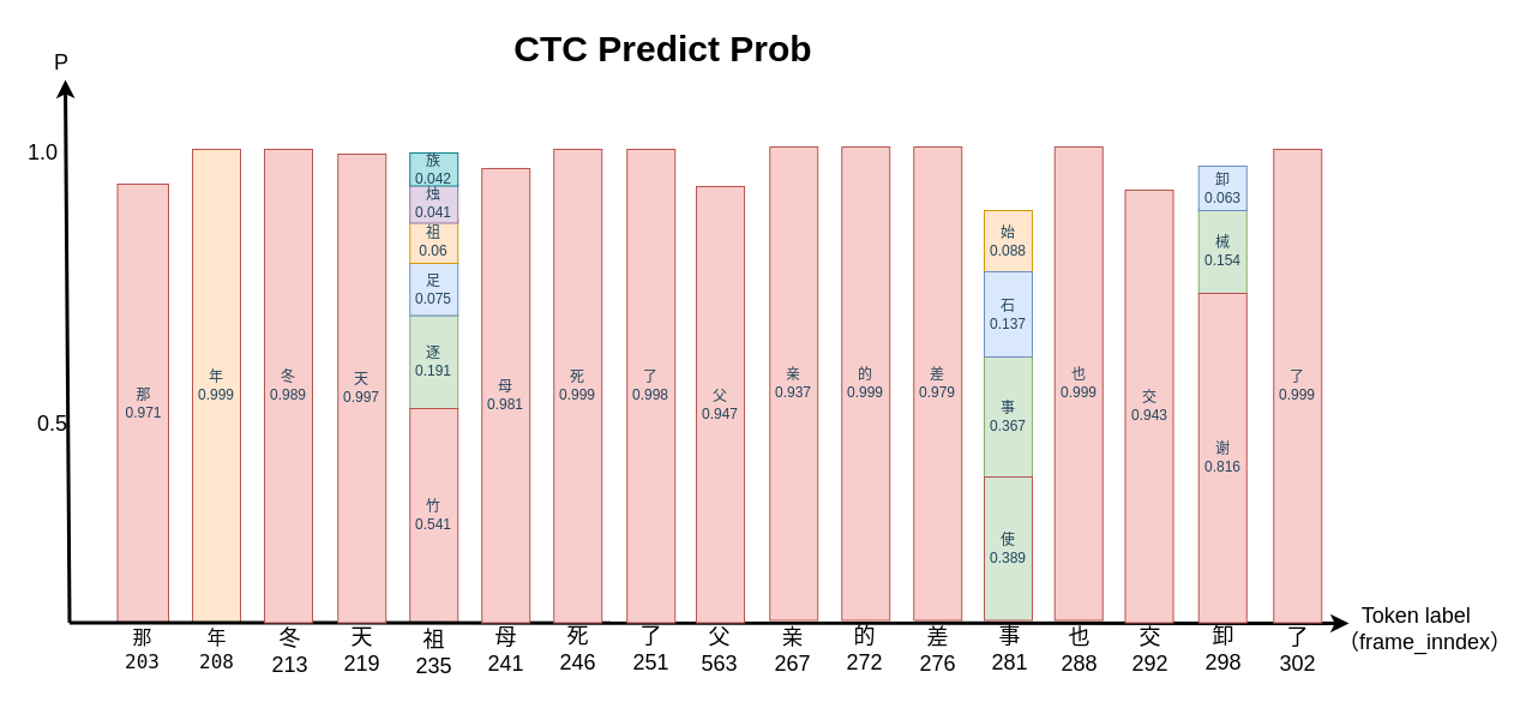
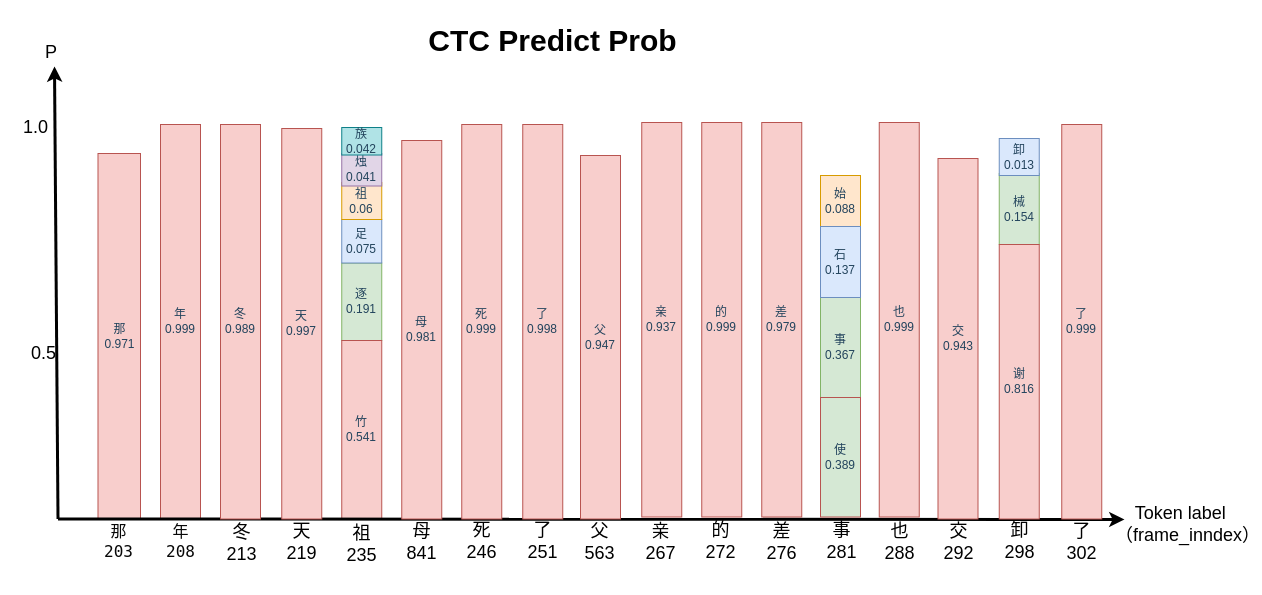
  <mxCell id="0" />
  <mxCell id="1" parent="0" />
  <mxCell id="2" value="&lt;div&gt;&lt;font color=&quot;#23445D&quot;&gt;逐&lt;/font&gt;&lt;/div&gt;&lt;div&gt;&lt;font color=&quot;#23445D&quot;&gt;0.191&lt;br&gt;&lt;/font&gt;&lt;/div&gt;" style="whiteSpace=wrap;fillColor=#d5e8d4;gradientDirection=east;strokeColor=#82b366;html=1;" parent="1" vertex="1"><mxGeometry x="341.25" y="262.5" width="40" height="77.5" as="geometry" /></mxCell>
  <mxCell id="3" value="" style="edgeStyle=none;html=1;fontColor=#000000;strokeWidth=3;strokeColor=#000000;entryX=1.133;entryY=0.015;entryDx=0;entryDy=0;entryPerimeter=0;" parent="1" edge="1" target="14"><mxGeometry width="100" height="100" relative="1" as="geometry"><mxPoint x="57.5" y="518.5" as="sourcePoint" /><mxPoint x="57.5" y="38.5" as="targetPoint" /></mxGeometry></mxCell>
  <mxCell id="4" value="&lt;div&gt;&lt;font color=&quot;#23445D&quot;&gt;那&lt;br&gt;&lt;/font&gt;&lt;/div&gt;&lt;div&gt;&lt;font color=&quot;#23445D&quot;&gt;0.971&lt;/font&gt;&lt;/div&gt;" style="whiteSpace=wrap;fillColor=#f8cecc;gradientDirection=east;strokeColor=#b85450;html=1;fontColor=#23445d;" parent="1" vertex="1"><mxGeometry x="97.5" y="153" width="42.5" height="365.5" as="geometry" /></mxCell>
  <mxCell id="5" value="&lt;div&gt;&lt;font color=&quot;#23445D&quot;&gt;足&lt;/font&gt;&lt;/div&gt;&lt;div&gt;&lt;font color=&quot;#23445D&quot;&gt;0.075&lt;br&gt;&lt;/font&gt;&lt;/div&gt;" style="whiteSpace=wrap;fillColor=#dae8fc;gradientDirection=east;strokeColor=#6c8ebf;html=1;" parent="1" vertex="1"><mxGeometry x="341.25" y="219" width="40" height="43.5" as="geometry" /></mxCell>
- <mxCell id="6" value="&lt;div&gt;&lt;font color=&quot;#23445D&quot;&gt;年&lt;/font&gt;&lt;/div&gt;&lt;div&gt;&lt;font color=&quot;#23445D&quot;&gt;0.999&lt;br&gt;&lt;/font&gt;&lt;/div&gt;" style="whiteSpace=wrap;fillColor=#ffe6cc;gradientDirection=east;strokeColor=#b85450;html=1;" parent="1" vertex="1"><mxGeometry x="160" y="124" width="40" height="394.5" as="geometry" /></mxCell>
+ <mxCell id="6" value="&lt;div&gt;&lt;font color=&quot;#23445D&quot;&gt;年&lt;/font&gt;&lt;/div&gt;&lt;div&gt;&lt;font color=&quot;#23445D&quot;&gt;0.999&lt;br&gt;&lt;/font&gt;&lt;/div&gt;" style="whiteSpace=wrap;fillColor=#f8cecc;gradientDirection=east;strokeColor=#b85450;html=1;" parent="1" vertex="1"><mxGeometry x="160" y="124" width="40" height="394.5" as="geometry" /></mxCell>
  <mxCell id="7" value="&lt;div&gt;&lt;font color=&quot;#23445D&quot;&gt;竹&lt;/font&gt;&lt;/div&gt;&lt;div&gt;&lt;font color=&quot;#23445D&quot;&gt;0.541&lt;br&gt;&lt;/font&gt;&lt;/div&gt;" style="whiteSpace=wrap;fillColor=#f8cecc;gradientDirection=east;strokeColor=#b85450;html=1;" parent="1" vertex="1"><mxGeometry x="341.25" y="340" width="40" height="178.5" as="geometry" /></mxCell>
  <mxCell id="8" value="" style="edgeStyle=none;html=1;fontColor=#000000;strokeWidth=3;strokeColor=#000000;" parent="1" edge="1"><mxGeometry width="100" height="100" relative="1" as="geometry"><mxPoint x="57.5" y="518.5" as="sourcePoint" /><mxPoint x="1124" y="519" as="targetPoint" /></mxGeometry></mxCell>
  <mxCell id="9" value="&lt;div&gt;&amp;nbsp;&amp;nbsp;&amp;nbsp; Token label&lt;/div&gt;&lt;div&gt;（frame_inndex）&lt;br&gt;&lt;/div&gt;" style="text;spacingTop=-5;html=1;fontSize=18;fontStyle=0;points=[];strokeColor=none;" parent="1" vertex="1"><mxGeometry x="1113" y="500.5" width="80" height="20" as="geometry" /></mxCell>
  <mxCell id="10" value="&lt;pre style=&quot;background-color:#ffffff;color:#080808;font-family:'DejaVu Sans Mono',monospace;font-size:12.0pt;&quot;&gt;那&lt;br&gt;203&lt;br&gt;&lt;/pre&gt;" style="text;spacingTop=-5;align=center;verticalAlign=middle;fontStyle=0;html=1;fontSize=18;points=[];strokeColor=none;" parent="1" vertex="1"><mxGeometry x="97.5" y="520.5" width="41.25" height="45.5" as="geometry" /></mxCell>
  <mxCell id="11" value="&lt;pre style=&quot;background-color:#ffffff;color:#080808;font-family:'DejaVu Sans Mono',monospace;font-size:12.0pt;&quot;&gt;年&lt;br&gt;208&lt;br&gt;&lt;/pre&gt;" style="text;spacingTop=-5;align=center;verticalAlign=middle;fontStyle=0;html=1;fontSize=18;points=[];strokeColor=none;" parent="1" vertex="1"><mxGeometry x="160" y="518.5" width="40" height="49.5" as="geometry" /></mxCell>
  <mxCell id="12" value="P" style="text;spacingTop=-5;html=1;fontSize=18;fontStyle=0;points=[]" parent="1" vertex="1"><mxGeometry x="43" y="40" width="80" height="20" as="geometry" /></mxCell>
  <mxCell id="13" value="0.5" style="text;spacingTop=-5;align=center;verticalAlign=middle;fontStyle=0;html=1;fontSize=18;points=[]" parent="1" vertex="1"><mxGeometry x="27.5" y="290" width="30" height="130.0" as="geometry" /></mxCell>
  <mxCell id="14" value="1.0" style="text;spacingTop=-5;align=center;verticalAlign=middle;fontStyle=0;html=1;fontSize=18;points=[]" parent="1" vertex="1"><mxGeometry x="20" y="64" width="30" height="130.0" as="geometry" /></mxCell>
  <mxCell id="15" value="CTC Predict Prob" style="text;spacingTop=-5;align=center;verticalAlign=middle;fontSize=30;fontStyle=1;html=1;points=[]" parent="1" vertex="1"><mxGeometry x="147" y="20" width="810" height="45" as="geometry" /></mxCell>
  <mxCell id="16" value="&lt;div&gt;冬&lt;/div&gt;&lt;div&gt;213&lt;/div&gt;" style="text;spacingTop=-5;align=center;verticalAlign=middle;fontStyle=0;html=1;fontSize=18;points=[];strokeColor=none;" vertex="1" parent="1"><mxGeometry x="220" y="518.5" width="42.5" height="53.5" as="geometry" /></mxCell>
  <mxCell id="17" value="&lt;div&gt;天&lt;/div&gt;&lt;div&gt;219&lt;br&gt;&lt;/div&gt;" style="text;spacingTop=-5;align=center;verticalAlign=middle;fontStyle=0;html=1;fontSize=18;points=[];strokeColor=none;" vertex="1" parent="1"><mxGeometry x="280" y="520.5" width="42.5" height="47.5" as="geometry" /></mxCell>
  <mxCell id="18" value="&lt;font color=&quot;#23445D&quot;&gt;冬&lt;br&gt;&lt;/font&gt;&lt;div&gt;&lt;font color=&quot;#23445D&quot;&gt;0.989&lt;br&gt;&lt;/font&gt;&lt;/div&gt;" style="whiteSpace=wrap;fillColor=#f8cecc;gradientDirection=east;strokeColor=#b85450;html=1;" vertex="1" parent="1"><mxGeometry x="220" y="124" width="40" height="394.5" as="geometry" /></mxCell>
  <mxCell id="19" value="&lt;font color=&quot;#23445D&quot;&gt;天&lt;/font&gt;&lt;div&gt;&lt;font color=&quot;#23445D&quot;&gt;0.997&lt;br&gt;&lt;/font&gt;&lt;/div&gt;" style="whiteSpace=wrap;fillColor=#f8cecc;gradientDirection=east;strokeColor=#b85450;html=1;" vertex="1" parent="1"><mxGeometry x="281.25" y="128" width="40" height="390.5" as="geometry" /></mxCell>
  <mxCell id="20" value="&lt;div&gt;祖&lt;/div&gt;&lt;div&gt;235&lt;br&gt;&lt;/div&gt;" style="text;spacingTop=-5;align=center;verticalAlign=middle;fontStyle=0;html=1;fontSize=18;points=[];strokeColor=none;" vertex="1" parent="1"><mxGeometry x="340" y="520.5" width="42.5" height="52.5" as="geometry" /></mxCell>
- <mxCell id="21" value="&lt;div&gt;母&lt;/div&gt;&lt;div&gt;241&lt;br&gt;&lt;/div&gt;" style="text;spacingTop=-5;align=center;verticalAlign=middle;fontStyle=0;html=1;fontSize=18;points=[];strokeColor=none;" vertex="1" parent="1"><mxGeometry x="400" y="520.5" width="42.5" height="48.5" as="geometry" /></mxCell>
+ <mxCell id="21" value="&lt;div&gt;母&lt;/div&gt;&lt;div&gt;841&lt;br&gt;&lt;/div&gt;" style="text;spacingTop=-5;align=center;verticalAlign=middle;fontStyle=0;html=1;fontSize=18;points=[];strokeColor=none;" vertex="1" parent="1"><mxGeometry x="400" y="520.5" width="42.5" height="48.5" as="geometry" /></mxCell>
  <mxCell id="22" value="&lt;div&gt;母&lt;br&gt;&lt;/div&gt;&lt;div&gt;0.981&lt;br&gt;&lt;/div&gt;" style="whiteSpace=wrap;fillColor=#f8cecc;gradientDirection=east;strokeColor=#b85450;html=1;fontColor=#23445d;" vertex="1" parent="1"><mxGeometry x="401.25" y="140" width="40" height="378.5" as="geometry" /></mxCell>
  <mxCell id="23" value="&lt;div&gt;死&lt;/div&gt;&lt;div&gt;246&lt;br&gt;&lt;/div&gt;" style="text;spacingTop=-5;align=center;verticalAlign=middle;fontStyle=0;html=1;fontSize=18;points=[];strokeColor=none;" vertex="1" parent="1"><mxGeometry x="460" y="520.5" width="42.5" height="46.5" as="geometry" /></mxCell>
  <mxCell id="24" value="&lt;div&gt;死&lt;/div&gt;&lt;div&gt;0.999&lt;br&gt;&lt;/div&gt;" style="whiteSpace=wrap;fillColor=#f8cecc;gradientDirection=east;strokeColor=#b85450;html=1;fontColor=#23445d;" vertex="1" parent="1"><mxGeometry x="461.25" y="124" width="40" height="394.5" as="geometry" /></mxCell>
  <mxCell id="25" value="&lt;div&gt;了&lt;/div&gt;&lt;div&gt;251&lt;br&gt;&lt;/div&gt;" style="text;spacingTop=-5;align=center;verticalAlign=middle;fontStyle=0;html=1;fontSize=18;points=[];strokeColor=none;" vertex="1" parent="1"><mxGeometry x="521" y="520.5" width="42.5" height="46.5" as="geometry" /></mxCell>
  <mxCell id="26" value="&lt;div&gt;了&lt;br&gt;&lt;/div&gt;&lt;div&gt;0.998&lt;br&gt;&lt;/div&gt;" style="whiteSpace=wrap;fillColor=#f8cecc;gradientDirection=east;strokeColor=#b85450;html=1;fontColor=#23445d;" vertex="1" parent="1"><mxGeometry x="522.25" y="124" width="40" height="394.5" as="geometry" /></mxCell>
  <mxCell id="27" value="&lt;div&gt;父&lt;/div&gt;&lt;div&gt;563&lt;br&gt;&lt;/div&gt;" style="text;spacingTop=-5;align=center;verticalAlign=middle;fontStyle=0;html=1;fontSize=18;points=[];strokeColor=none;" vertex="1" parent="1"><mxGeometry x="577.5" y="520.5" width="42.5" height="48.5" as="geometry" /></mxCell>
  <mxCell id="28" value="&lt;div&gt;父&lt;/div&gt;&lt;div&gt;0.947&lt;br&gt;&lt;/div&gt;" style="whiteSpace=wrap;fillColor=#f8cecc;gradientDirection=east;strokeColor=#b85450;html=1;fontColor=#23445d;" vertex="1" parent="1"><mxGeometry x="580" y="155" width="40" height="363.5" as="geometry" /></mxCell>
  <mxCell id="29" value="&lt;div&gt;亲&lt;/div&gt;&lt;div&gt;267&lt;br&gt;&lt;/div&gt;" style="text;spacingTop=-5;align=center;verticalAlign=middle;fontStyle=0;html=1;fontSize=18;points=[];strokeColor=none;" vertex="1" parent="1"><mxGeometry x="638.75" y="520.5" width="42.5" height="48.5" as="geometry" /></mxCell>
  <mxCell id="30" value="&lt;div&gt;亲&lt;br&gt;&lt;/div&gt;&lt;div&gt;0.937&lt;br&gt;&lt;/div&gt;" style="whiteSpace=wrap;fillColor=#f8cecc;gradientDirection=east;strokeColor=#b85450;html=1;fontColor=#23445d;" vertex="1" parent="1"><mxGeometry x="641.25" y="122" width="40" height="394.5" as="geometry" /></mxCell>
  <mxCell id="31" value="&lt;div&gt;的&lt;/div&gt;&lt;div&gt;272&lt;br&gt;&lt;/div&gt;" style="text;spacingTop=-5;align=center;verticalAlign=middle;fontStyle=0;html=1;fontSize=18;points=[];strokeColor=none;" vertex="1" parent="1"><mxGeometry x="698.75" y="520.5" width="42.5" height="46.5" as="geometry" /></mxCell>
  <mxCell id="32" value="&lt;div&gt;的&lt;/div&gt;&lt;div&gt;0.999&lt;br&gt;&lt;/div&gt;" style="whiteSpace=wrap;fillColor=#f8cecc;gradientDirection=east;strokeColor=#b85450;html=1;fontColor=#23445d;" vertex="1" parent="1"><mxGeometry x="701.25" y="122" width="40" height="394.5" as="geometry" /></mxCell>
  <mxCell id="33" value="&lt;div&gt;差&lt;/div&gt;&lt;div&gt;276&lt;br&gt;&lt;/div&gt;" style="text;spacingTop=-5;align=center;verticalAlign=middle;fontStyle=0;html=1;fontSize=18;points=[];strokeColor=none;" vertex="1" parent="1"><mxGeometry x="760" y="518.5" width="42.5" height="52.5" as="geometry" /></mxCell>
  <mxCell id="34" value="&lt;div&gt;差&lt;br&gt;&lt;/div&gt;&lt;div&gt;0.979&lt;br&gt;&lt;/div&gt;" style="whiteSpace=wrap;fillColor=#f8cecc;gradientDirection=east;strokeColor=#b85450;html=1;fontColor=#23445d;" vertex="1" parent="1"><mxGeometry x="761.25" y="122" width="40" height="394.5" as="geometry" /></mxCell>
  <mxCell id="35" value="&lt;div&gt;事&lt;/div&gt;&lt;div&gt;281&lt;br&gt;&lt;/div&gt;" style="text;spacingTop=-5;align=center;verticalAlign=middle;fontStyle=0;html=1;fontSize=18;points=[];strokeColor=none;" vertex="1" parent="1"><mxGeometry x="820" y="520.5" width="42.5" height="45.5" as="geometry" /></mxCell>
  <mxCell id="36" value="&lt;div&gt;也&lt;/div&gt;&lt;div&gt;288&lt;br&gt;&lt;/div&gt;" style="text;spacingTop=-5;align=center;verticalAlign=middle;fontStyle=0;html=1;fontSize=18;points=[];strokeColor=none;" vertex="1" parent="1"><mxGeometry x="877.5" y="518.5" width="42.5" height="52.5" as="geometry" /></mxCell>
  <mxCell id="37" value="&lt;div&gt;也&lt;br&gt;&lt;/div&gt;&lt;div&gt;0.999&lt;br&gt;&lt;/div&gt;" style="whiteSpace=wrap;fillColor=#f8cecc;gradientDirection=east;strokeColor=#b85450;html=1;fontColor=#23445d;" vertex="1" parent="1"><mxGeometry x="878.75" y="122" width="40" height="394.5" as="geometry" /></mxCell>
  <mxCell id="38" value="&lt;div&gt;交&lt;/div&gt;&lt;div&gt;292&lt;br&gt;&lt;/div&gt;" style="text;spacingTop=-5;align=center;verticalAlign=middle;fontStyle=0;html=1;fontSize=18;points=[];strokeColor=none;" vertex="1" parent="1"><mxGeometry x="936.25" y="520.5" width="42.5" height="47.5" as="geometry" /></mxCell>
  <mxCell id="39" value="&lt;div&gt;交&lt;/div&gt;&lt;div&gt;0.943&lt;br&gt;&lt;/div&gt;" style="whiteSpace=wrap;fillColor=#f8cecc;gradientDirection=east;strokeColor=#b85450;html=1;fontColor=#23445d;" vertex="1" parent="1"><mxGeometry x="937.5" y="158" width="40" height="360.5" as="geometry" /></mxCell>
  <mxCell id="40" value="&lt;div&gt;卸&lt;/div&gt;&lt;div&gt;298&lt;br&gt;&lt;/div&gt;" style="text;spacingTop=-5;align=center;verticalAlign=middle;fontStyle=0;html=1;fontSize=18;points=[];strokeColor=none;" vertex="1" parent="1"><mxGeometry x="997.5" y="518.5" width="42.5" height="50.5" as="geometry" /></mxCell>
  <mxCell id="41" value="&lt;div&gt;了&lt;/div&gt;&lt;div&gt;302&lt;br&gt;&lt;/div&gt;" style="text;spacingTop=-5;align=center;verticalAlign=middle;fontStyle=0;html=1;fontSize=18;points=[];strokeColor=none;" vertex="1" parent="1"><mxGeometry x="1060" y="520.5" width="42.5" height="47.5" as="geometry" /></mxCell>
  <mxCell id="42" value="&lt;div&gt;了&lt;br&gt;&lt;/div&gt;&lt;div&gt;0.999&lt;br&gt;&lt;/div&gt;" style="whiteSpace=wrap;fillColor=#f8cecc;gradientDirection=east;strokeColor=#b85450;html=1;fontColor=#23445d;" vertex="1" parent="1"><mxGeometry x="1061.25" y="124" width="40" height="394.5" as="geometry" /></mxCell>
  <mxCell id="43" value="&lt;div&gt;&lt;font color=&quot;#23445D&quot;&gt;祖&lt;br&gt;&lt;/font&gt;&lt;/div&gt;&lt;div&gt;&lt;font color=&quot;#23445D&quot;&gt;0.06&lt;br&gt;&lt;/font&gt;&lt;/div&gt;" style="whiteSpace=wrap;fillColor=#ffe6cc;gradientDirection=east;strokeColor=#d79b00;html=1;" vertex="1" parent="1"><mxGeometry x="341.25" y="182" width="40" height="37" as="geometry" /></mxCell>
  <mxCell id="44" value="&lt;div&gt;&lt;font color=&quot;#23445D&quot;&gt;烛&lt;br&gt;&lt;/font&gt;&lt;/div&gt;&lt;div&gt;&lt;font color=&quot;#23445D&quot;&gt;0.041&lt;br&gt;&lt;/font&gt;&lt;/div&gt;" style="whiteSpace=wrap;fillColor=#e1d5e7;gradientDirection=east;strokeColor=#9673a6;html=1;" vertex="1" parent="1"><mxGeometry x="341.25" y="153" width="40" height="32.5" as="geometry" /></mxCell>
  <mxCell id="45" value="&lt;div&gt;&lt;font color=&quot;#23445D&quot;&gt;族&lt;br&gt;&lt;/font&gt;&lt;/div&gt;&lt;div&gt;&lt;font color=&quot;#23445D&quot;&gt;0.042&lt;br&gt;&lt;/font&gt;&lt;/div&gt;" style="whiteSpace=wrap;fillColor=#b0e3e6;gradientDirection=east;strokeColor=#0e8088;html=1;" vertex="1" parent="1"><mxGeometry x="341.25" y="127" width="40" height="27.5" as="geometry" /></mxCell>
  <mxCell id="46" value="&lt;div&gt;&lt;font color=&quot;#23445D&quot;&gt;事&lt;br&gt;&lt;/font&gt;&lt;/div&gt;&lt;div&gt;&lt;font color=&quot;#23445D&quot;&gt;0.367&lt;br&gt;&lt;/font&gt;&lt;/div&gt;" style="whiteSpace=wrap;fillColor=#d5e8d4;gradientDirection=east;strokeColor=#82b366;html=1;" vertex="1" parent="1"><mxGeometry x="820" y="297" width="40" height="100" as="geometry" /></mxCell>
  <mxCell id="47" value="&lt;div&gt;&lt;font color=&quot;#23445D&quot;&gt;使&lt;br&gt;&lt;/font&gt;&lt;/div&gt;&lt;div&gt;&lt;font color=&quot;#23445D&quot;&gt;0.389&lt;br&gt;&lt;/font&gt;&lt;/div&gt;" style="whiteSpace=wrap;fillColor=#d5e8d4;gradientDirection=east;strokeColor=#b85450;html=1;" vertex="1" parent="1"><mxGeometry x="820" y="397" width="40" height="119.5" as="geometry" /></mxCell>
  <mxCell id="48" value="&lt;div&gt;&lt;font color=&quot;#23445D&quot;&gt;始&lt;br&gt;&lt;/font&gt;&lt;/div&gt;&lt;div&gt;&lt;font color=&quot;#23445D&quot;&gt;0.088&lt;br&gt;&lt;/font&gt;&lt;/div&gt;" style="whiteSpace=wrap;fillColor=#ffe6cc;gradientDirection=east;strokeColor=#d79b00;html=1;" vertex="1" parent="1"><mxGeometry x="820" y="175" width="40" height="51" as="geometry" /></mxCell>
  <mxCell id="49" value="&lt;div&gt;&lt;font color=&quot;#23445D&quot;&gt;石&lt;br&gt;&lt;/font&gt;&lt;/div&gt;&lt;div&gt;&lt;font color=&quot;#23445D&quot;&gt;0.137&lt;br&gt;&lt;/font&gt;&lt;/div&gt;" style="whiteSpace=wrap;fillColor=#dae8fc;gradientDirection=east;strokeColor=#6c8ebf;html=1;" vertex="1" parent="1"><mxGeometry x="820" y="226" width="40" height="71" as="geometry" /></mxCell>
  <mxCell id="50" value="&lt;div&gt;&lt;font color=&quot;#23445D&quot;&gt;械&lt;br&gt;&lt;/font&gt;&lt;/div&gt;&lt;div&gt;&lt;font color=&quot;#23445D&quot;&gt;0.154&lt;br&gt;&lt;/font&gt;&lt;/div&gt;" style="whiteSpace=wrap;fillColor=#d5e8d4;gradientDirection=east;strokeColor=#82b366;html=1;" vertex="1" parent="1"><mxGeometry x="998.75" y="173" width="40" height="71" as="geometry" /></mxCell>
  <mxCell id="51" value="&lt;div&gt;&lt;font color=&quot;#23445D&quot;&gt;谢&lt;br&gt;&lt;/font&gt;&lt;/div&gt;&lt;div&gt;&lt;font color=&quot;#23445D&quot;&gt;0.816&lt;br&gt;&lt;/font&gt;&lt;/div&gt;" style="whiteSpace=wrap;fillColor=#f8cecc;gradientDirection=east;strokeColor=#b85450;html=1;" vertex="1" parent="1"><mxGeometry x="998.75" y="244" width="40" height="274.5" as="geometry" /></mxCell>
- <mxCell id="52" value="&lt;div&gt;&lt;font color=&quot;#23445D&quot;&gt;卸&lt;br&gt;&lt;/font&gt;&lt;/div&gt;&lt;div&gt;&lt;font color=&quot;#23445D&quot;&gt;0.063&lt;br&gt;&lt;/font&gt;&lt;/div&gt;" style="whiteSpace=wrap;fillColor=#dae8fc;gradientDirection=east;strokeColor=#6c8ebf;html=1;" vertex="1" parent="1"><mxGeometry x="998.75" y="138" width="40" height="37" as="geometry" /></mxCell>
+ <mxCell id="52" value="&lt;div&gt;&lt;font color=&quot;#23445D&quot;&gt;卸&lt;br&gt;&lt;/font&gt;&lt;/div&gt;&lt;div&gt;&lt;font color=&quot;#23445D&quot;&gt;0.013&lt;br&gt;&lt;/font&gt;&lt;/div&gt;" style="whiteSpace=wrap;fillColor=#dae8fc;gradientDirection=east;strokeColor=#6c8ebf;html=1;" vertex="1" parent="1"><mxGeometry x="998.75" y="138" width="40" height="37" as="geometry" /></mxCell>
